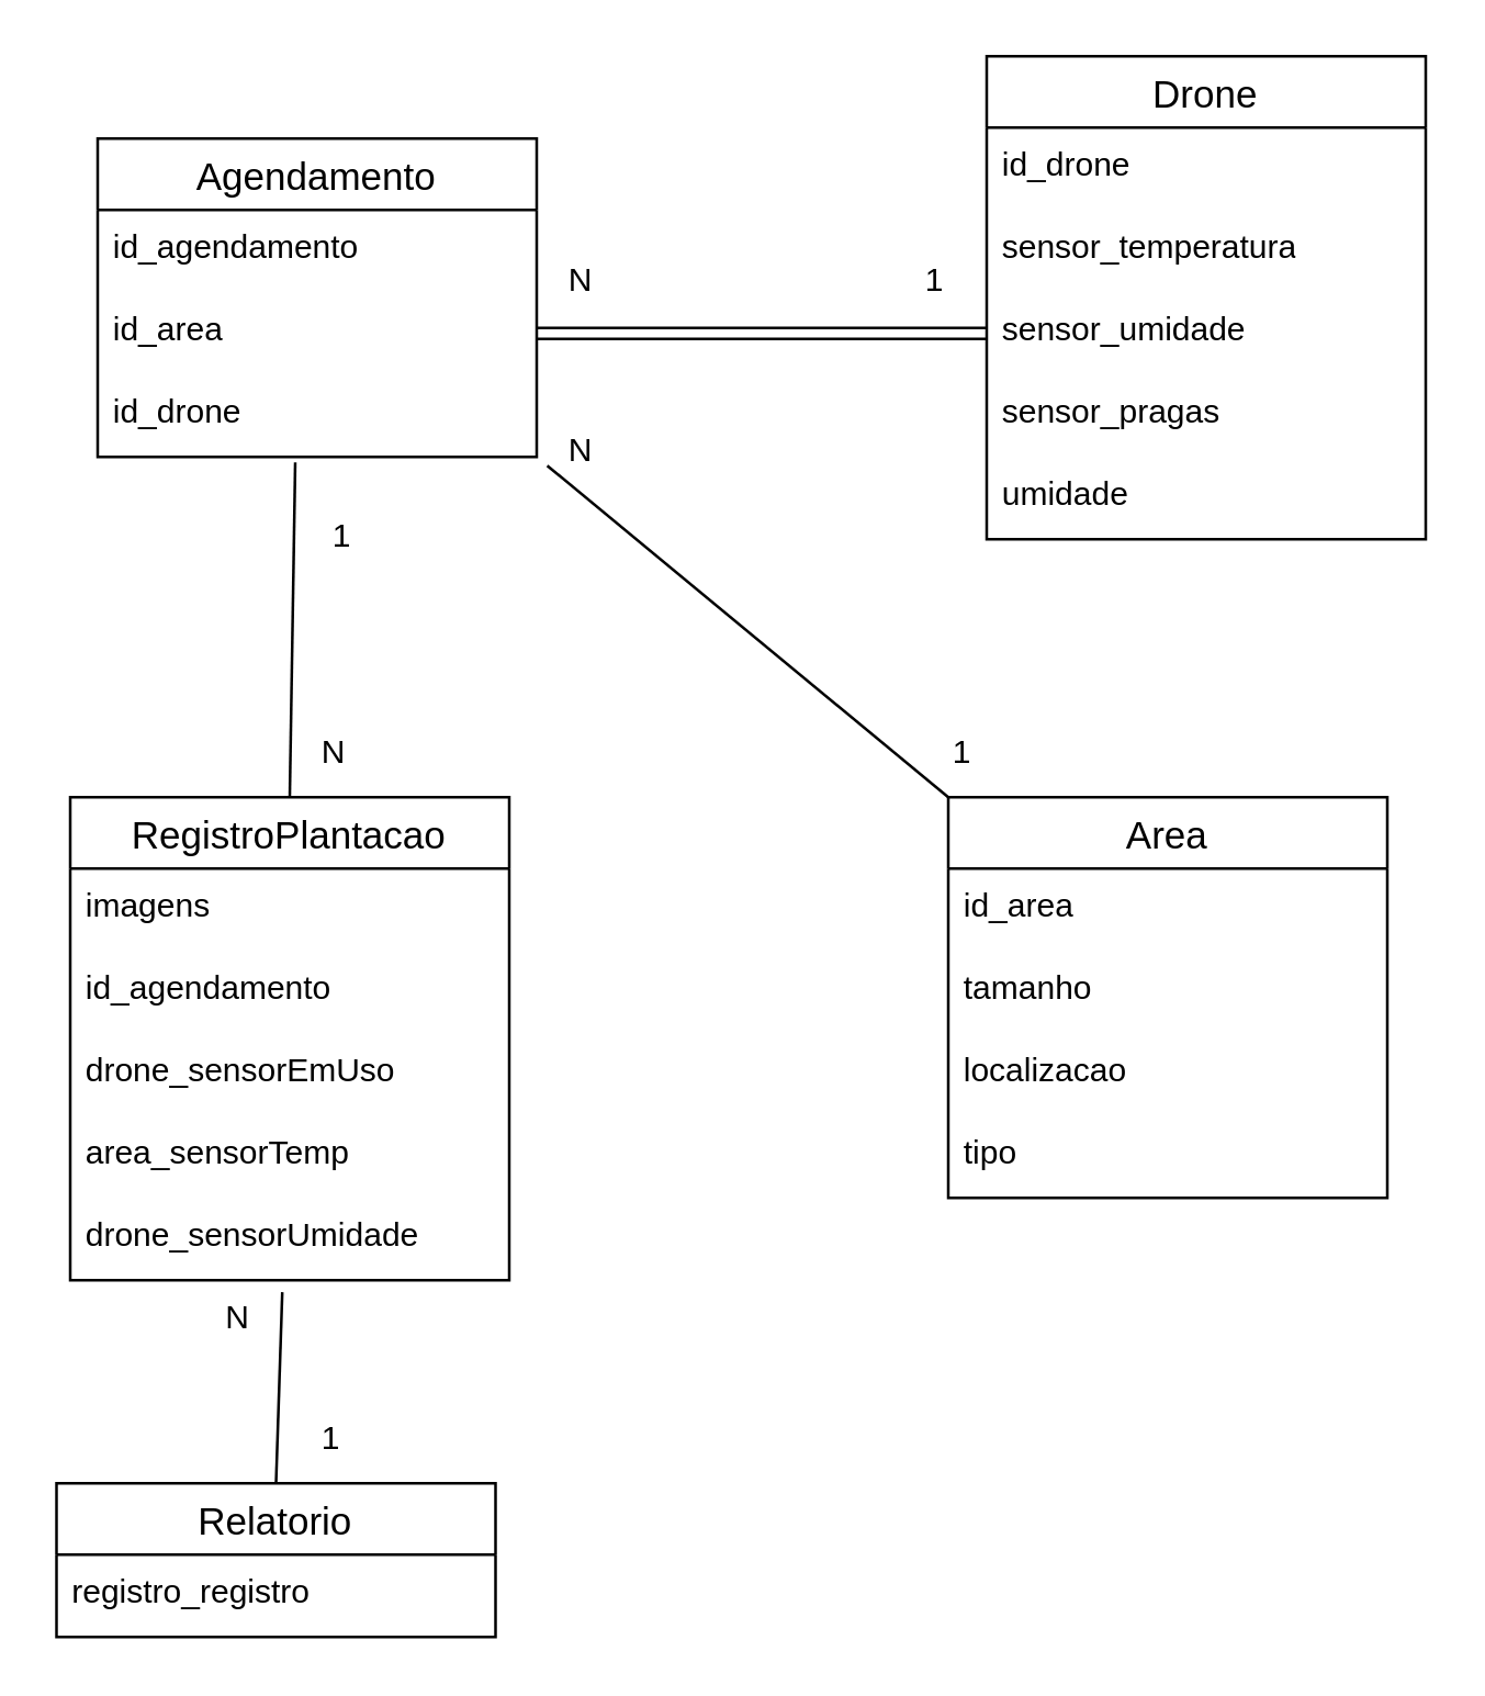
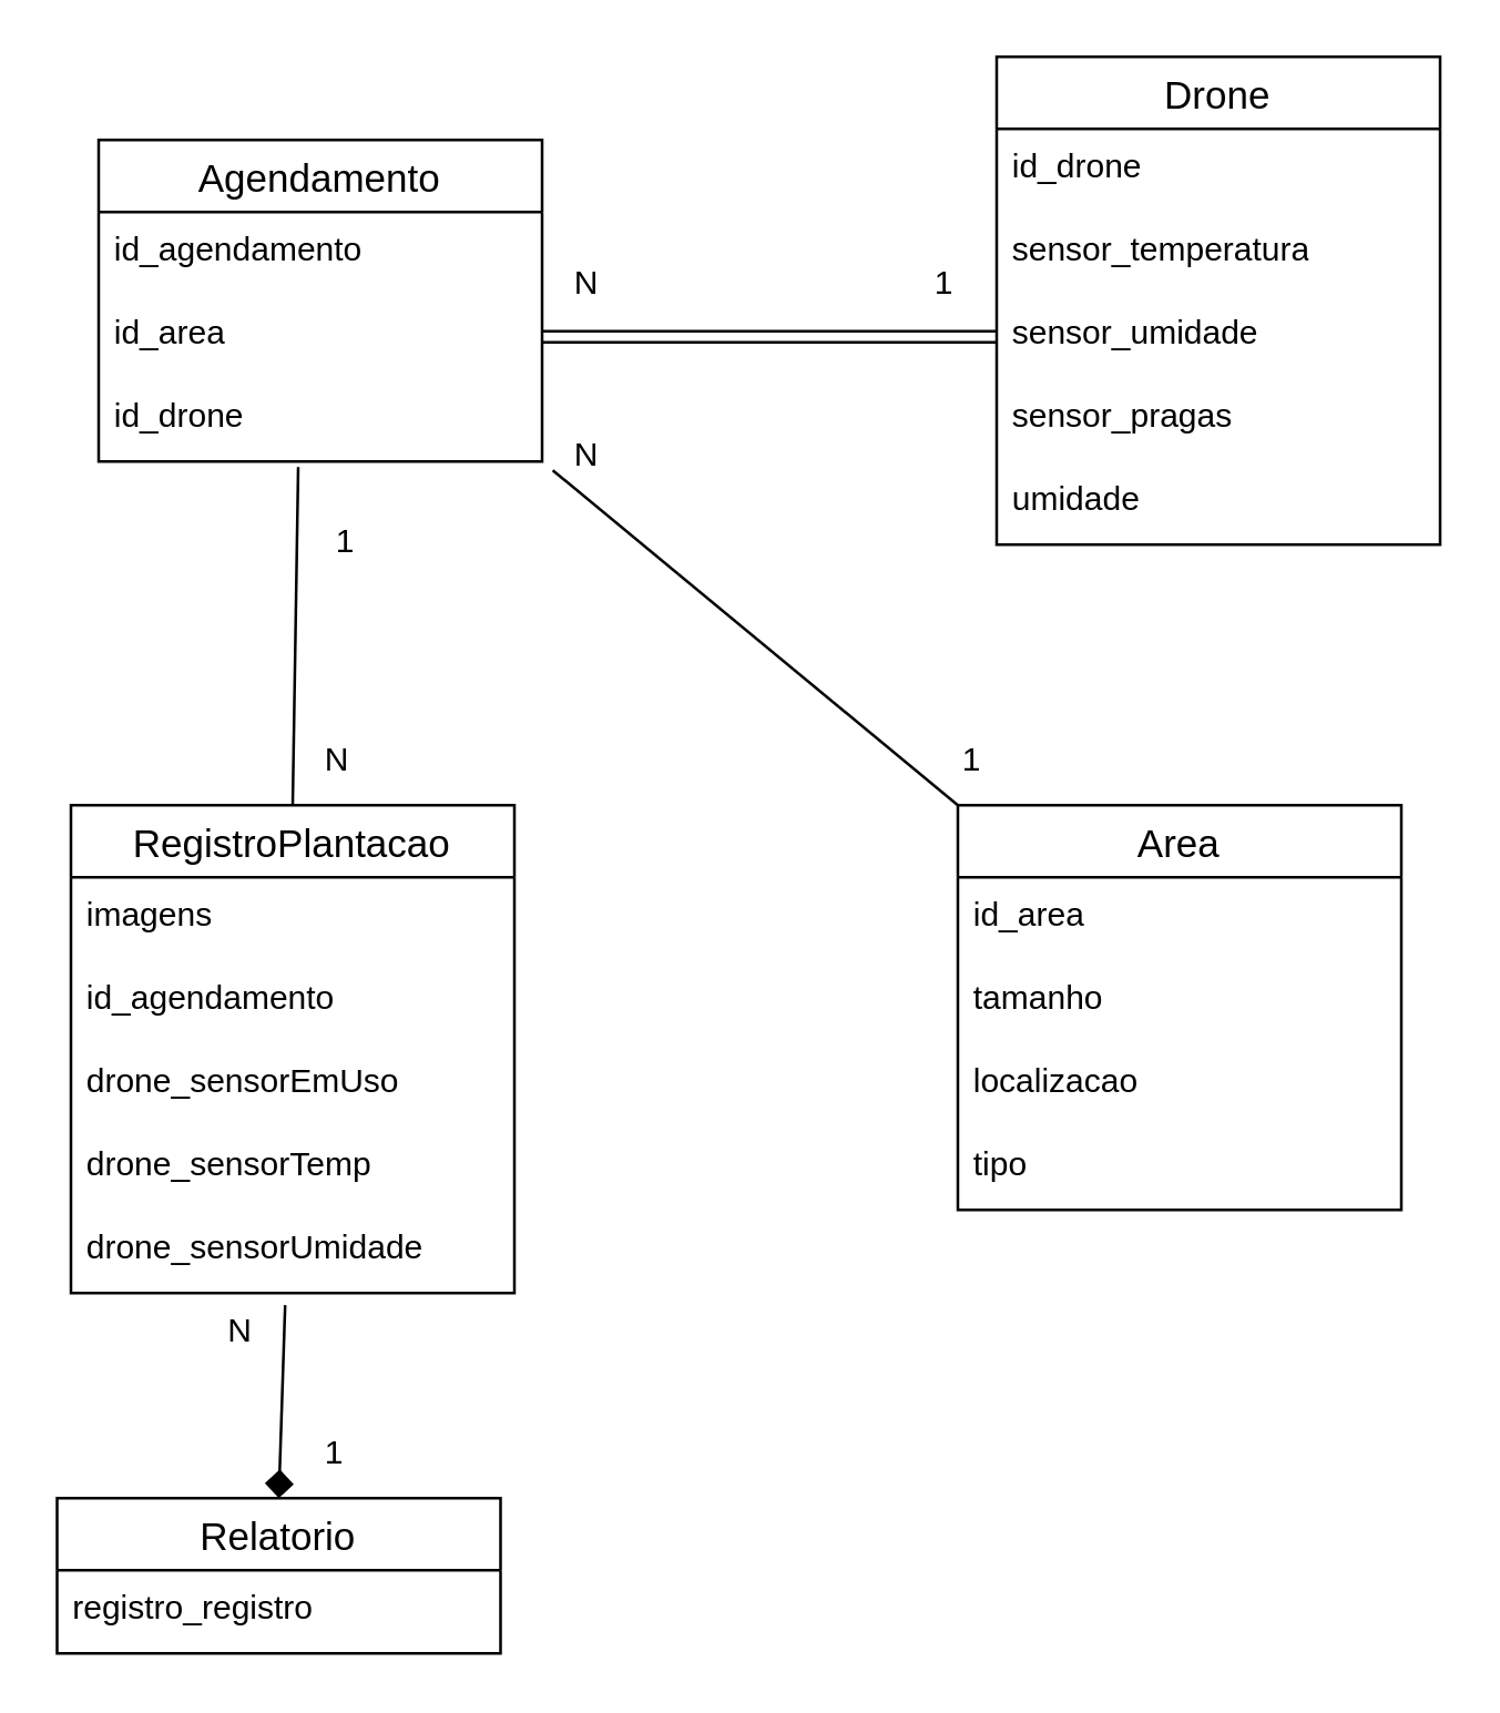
  <mxCell id="0" />
  <mxCell id="1" parent="0" />
  <mxCell id="2" value="Agendamento" style="swimlane;fontStyle=0;childLayout=stackLayout;horizontal=1;startSize=26;horizontalStack=0;resizeParent=1;resizeParentMax=0;resizeLast=0;collapsible=1;marginBottom=0;align=center;fontSize=14;" vertex="1" parent="1"><mxGeometry x="35" y="50" width="160" height="116" as="geometry" /></mxCell>
  <mxCell id="3" value="id_agendamento" style="text;strokeColor=none;fillColor=none;spacingLeft=4;spacingRight=4;overflow=hidden;rotatable=0;points=[[0,0.5],[1,0.5]];portConstraint=eastwest;fontSize=12;whiteSpace=wrap;html=1;" vertex="1" parent="2"><mxGeometry y="26" width="160" height="30" as="geometry" /></mxCell>
  <mxCell id="4" value="id_area" style="text;strokeColor=none;fillColor=none;spacingLeft=4;spacingRight=4;overflow=hidden;rotatable=0;points=[[0,0.5],[1,0.5]];portConstraint=eastwest;fontSize=12;whiteSpace=wrap;html=1;" vertex="1" parent="2"><mxGeometry y="56" width="160" height="30" as="geometry" /></mxCell>
  <mxCell id="5" value="id_drone" style="text;strokeColor=none;fillColor=none;spacingLeft=4;spacingRight=4;overflow=hidden;rotatable=0;points=[[0,0.5],[1,0.5]];portConstraint=eastwest;fontSize=12;whiteSpace=wrap;html=1;" vertex="1" parent="2"><mxGeometry y="86" width="160" height="30" as="geometry" /></mxCell>
  <mxCell id="6" value="Drone" style="swimlane;fontStyle=0;childLayout=stackLayout;horizontal=1;startSize=26;horizontalStack=0;resizeParent=1;resizeParentMax=0;resizeLast=0;collapsible=1;marginBottom=0;align=center;fontSize=14;" vertex="1" parent="1"><mxGeometry x="359" y="20" width="160" height="176" as="geometry" /></mxCell>
  <mxCell id="7" value="id_drone" style="text;strokeColor=none;fillColor=none;spacingLeft=4;spacingRight=4;overflow=hidden;rotatable=0;points=[[0,0.5],[1,0.5]];portConstraint=eastwest;fontSize=12;whiteSpace=wrap;html=1;" vertex="1" parent="6"><mxGeometry y="26" width="160" height="30" as="geometry" /></mxCell>
  <mxCell id="8" value="sensor_temperatura" style="text;strokeColor=none;fillColor=none;spacingLeft=4;spacingRight=4;overflow=hidden;rotatable=0;points=[[0,0.5],[1,0.5]];portConstraint=eastwest;fontSize=12;whiteSpace=wrap;html=1;" vertex="1" parent="6"><mxGeometry y="56" width="160" height="30" as="geometry" /></mxCell>
  <mxCell id="9" value="sensor_umidade&lt;br&gt;&lt;div&gt;&lt;br&gt;&lt;/div&gt;&lt;div&gt;&lt;br&gt;&lt;/div&gt;" style="text;strokeColor=none;fillColor=none;spacingLeft=4;spacingRight=4;overflow=hidden;rotatable=0;points=[[0,0.5],[1,0.5]];portConstraint=eastwest;fontSize=12;whiteSpace=wrap;html=1;" vertex="1" parent="6"><mxGeometry y="86" width="160" height="30" as="geometry" /></mxCell>
  <mxCell id="10" value="sensor_pragas&lt;br&gt;&lt;div&gt;&lt;br&gt;&lt;/div&gt;&lt;div&gt;&lt;br&gt;&lt;/div&gt;" style="text;strokeColor=none;fillColor=none;spacingLeft=4;spacingRight=4;overflow=hidden;rotatable=0;points=[[0,0.5],[1,0.5]];portConstraint=eastwest;fontSize=12;whiteSpace=wrap;html=1;" vertex="1" parent="6"><mxGeometry y="116" width="160" height="30" as="geometry" /></mxCell>
  <mxCell id="11" value="&lt;div&gt;umidade&lt;/div&gt;" style="text;strokeColor=none;fillColor=none;spacingLeft=4;spacingRight=4;overflow=hidden;rotatable=0;points=[[0,0.5],[1,0.5]];portConstraint=eastwest;fontSize=12;whiteSpace=wrap;html=1;" vertex="1" parent="6"><mxGeometry y="146" width="160" height="30" as="geometry" /></mxCell>
  <mxCell id="12" value="RegistroPlantacao" style="swimlane;fontStyle=0;childLayout=stackLayout;horizontal=1;startSize=26;horizontalStack=0;resizeParent=1;resizeParentMax=0;resizeLast=0;collapsible=1;marginBottom=0;align=center;fontSize=14;" vertex="1" parent="1"><mxGeometry x="25" y="290" width="160" height="176" as="geometry" /></mxCell>
  <mxCell id="13" value="imagens" style="text;strokeColor=none;fillColor=none;spacingLeft=4;spacingRight=4;overflow=hidden;rotatable=0;points=[[0,0.5],[1,0.5]];portConstraint=eastwest;fontSize=12;whiteSpace=wrap;html=1;" vertex="1" parent="12"><mxGeometry y="26" width="160" height="30" as="geometry" /></mxCell>
  <mxCell id="14" value="id_agendamento" style="text;strokeColor=none;fillColor=none;spacingLeft=4;spacingRight=4;overflow=hidden;rotatable=0;points=[[0,0.5],[1,0.5]];portConstraint=eastwest;fontSize=12;whiteSpace=wrap;html=1;" vertex="1" parent="12"><mxGeometry y="56" width="160" height="30" as="geometry" /></mxCell>
  <mxCell id="15" value="drone_sensorEmUso&lt;span style=&quot;caret-color: rgba(0, 0, 0, 0); color: rgba(0, 0, 0, 0); font-family: monospace; font-size: 0px; white-space: nowrap;&quot;&gt;%3CmxGraphModel%3E%3Croot%3E%3CmxCell%20id%3D%220%22%2F%3E%3CmxCell%20id%3D%221%22%20parent%3D%220%22%2F%3E%3CmxCell%20id%3D%222%22%20value%3D%22sensor_umidade%26lt%3Bbr%26gt%3B%26lt%3Bdiv%26gt%3B%26lt%3Bbr%26gt%3B%26lt%3B%2Fdiv%26gt%3B%26lt%3Bdiv%26gt%3B%26lt%3Bbr%26gt%3B%26lt%3B%2Fdiv%26gt%3B%22%20style%3D%22text%3BstrokeColor%3Dnone%3BfillColor%3Dnone%3BspacingLeft%3D4%3BspacingRight%3D4%3Boverflow%3Dhidden%3Brotatable%3D0%3Bpoints%3D%5B%5B0%2C0.5%5D%2C%5B1%2C0.5%5D%5D%3BportConstraint%3Deastwest%3BfontSize%3D12%3BwhiteSpace%3Dwrap%3Bhtml%3D1%3B%22%20vertex%3D%221%22%20parent%3D%221%22%3E%3CmxGeometry%20x%3D%22400%22%20y%3D%22326%22%20width%3D%22160%22%20height%3D%2230%22%20as%3D%22geometry%22%2F%3E%3C%2FmxCell%3E%3C%2Froot%3E%3C%2FmxGraphModel%3E&lt;/span&gt;" style="text;strokeColor=none;fillColor=none;spacingLeft=4;spacingRight=4;overflow=hidden;rotatable=0;points=[[0,0.5],[1,0.5]];portConstraint=eastwest;fontSize=12;whiteSpace=wrap;html=1;" vertex="1" parent="12"><mxGeometry y="86" width="160" height="30" as="geometry" /></mxCell>
- <mxCell id="16" value="area_sensorTemp" style="text;strokeColor=none;fillColor=none;spacingLeft=4;spacingRight=4;overflow=hidden;rotatable=0;points=[[0,0.5],[1,0.5]];portConstraint=eastwest;fontSize=12;whiteSpace=wrap;html=1;" vertex="1" parent="12"><mxGeometry y="116" width="160" height="30" as="geometry" /></mxCell>
+ <mxCell id="16" value="drone_sensorTemp" style="text;strokeColor=none;fillColor=none;spacingLeft=4;spacingRight=4;overflow=hidden;rotatable=0;points=[[0,0.5],[1,0.5]];portConstraint=eastwest;fontSize=12;whiteSpace=wrap;html=1;" vertex="1" parent="12"><mxGeometry y="116" width="160" height="30" as="geometry" /></mxCell>
  <mxCell id="17" value="drone_sensorUmidade&lt;br&gt;&lt;div&gt;&lt;br&gt;&lt;/div&gt;&lt;div&gt;&lt;br&gt;&lt;/div&gt;" style="text;strokeColor=none;fillColor=none;spacingLeft=4;spacingRight=4;overflow=hidden;rotatable=0;points=[[0,0.5],[1,0.5]];portConstraint=eastwest;fontSize=12;whiteSpace=wrap;html=1;" vertex="1" parent="12"><mxGeometry y="146" width="160" height="30" as="geometry" /></mxCell>
  <mxCell id="18" value="Area" style="swimlane;fontStyle=0;childLayout=stackLayout;horizontal=1;startSize=26;horizontalStack=0;resizeParent=1;resizeParentMax=0;resizeLast=0;collapsible=1;marginBottom=0;align=center;fontSize=14;" vertex="1" parent="1"><mxGeometry x="345" y="290" width="160" height="146" as="geometry" /></mxCell>
  <mxCell id="19" value="id_area" style="text;strokeColor=none;fillColor=none;spacingLeft=4;spacingRight=4;overflow=hidden;rotatable=0;points=[[0,0.5],[1,0.5]];portConstraint=eastwest;fontSize=12;whiteSpace=wrap;html=1;" vertex="1" parent="18"><mxGeometry y="26" width="160" height="30" as="geometry" /></mxCell>
  <mxCell id="20" value="tamanho" style="text;strokeColor=none;fillColor=none;spacingLeft=4;spacingRight=4;overflow=hidden;rotatable=0;points=[[0,0.5],[1,0.5]];portConstraint=eastwest;fontSize=12;whiteSpace=wrap;html=1;" vertex="1" parent="18"><mxGeometry y="56" width="160" height="30" as="geometry" /></mxCell>
  <mxCell id="21" value="localizacao&lt;div&gt;&lt;br&gt;&lt;/div&gt;" style="text;strokeColor=none;fillColor=none;spacingLeft=4;spacingRight=4;overflow=hidden;rotatable=0;points=[[0,0.5],[1,0.5]];portConstraint=eastwest;fontSize=12;whiteSpace=wrap;html=1;" vertex="1" parent="18"><mxGeometry y="86" width="160" height="30" as="geometry" /></mxCell>
  <mxCell id="22" value="&lt;div&gt;tipo&lt;/div&gt;" style="text;strokeColor=none;fillColor=none;spacingLeft=4;spacingRight=4;overflow=hidden;rotatable=0;points=[[0,0.5],[1,0.5]];portConstraint=eastwest;fontSize=12;whiteSpace=wrap;html=1;" vertex="1" parent="18"><mxGeometry y="116" width="160" height="30" as="geometry" /></mxCell>
  <mxCell id="23" value="1" style="text;strokeColor=none;fillColor=none;align=left;verticalAlign=middle;spacingLeft=4;spacingRight=4;overflow=hidden;points=[[0,0.5],[1,0.5]];portConstraint=eastwest;rotatable=0;whiteSpace=wrap;html=1;" vertex="1" parent="1"><mxGeometry x="115" y="180" width="80" height="30" as="geometry" /></mxCell>
  <mxCell id="24" value="N" style="text;whiteSpace=wrap;html=1;" vertex="1" parent="1"><mxGeometry x="115" y="260" width="40" height="40" as="geometry" /></mxCell>
  <mxCell id="25" value="" style="endArrow=none;html=1;rounded=0;fontSize=12;startSize=8;endSize=8;curved=1;entryX=0.45;entryY=1.067;entryDx=0;entryDy=0;entryPerimeter=0;exitX=0.5;exitY=0;exitDx=0;exitDy=0;" edge="1" parent="1" source="12" target="5"><mxGeometry width="50" height="50" relative="1" as="geometry"><mxPoint x="75" y="250" as="sourcePoint" /><mxPoint x="125" y="200" as="targetPoint" /><Array as="points" /></mxGeometry></mxCell>
  <mxCell id="26" value="" style="endArrow=none;html=1;rounded=0;fontSize=12;startSize=8;endSize=8;curved=1;entryX=1.024;entryY=1.106;entryDx=0;entryDy=0;entryPerimeter=0;exitX=0;exitY=0;exitDx=0;exitDy=0;" edge="1" parent="1" source="18" target="5"><mxGeometry width="50" height="50" relative="1" as="geometry"><mxPoint x="345" y="280" as="sourcePoint" /><mxPoint x="335" y="200" as="targetPoint" /></mxGeometry></mxCell>
  <mxCell id="27" value="1" style="text;whiteSpace=wrap;html=1;" vertex="1" parent="1"><mxGeometry x="345" y="260" width="40" height="40" as="geometry" /></mxCell>
  <mxCell id="28" value="N" style="text;whiteSpace=wrap;html=1;" vertex="1" parent="1"><mxGeometry x="205" y="150" width="40" height="40" as="geometry" /></mxCell>
  <mxCell id="29" value="" style="shape=link;html=1;rounded=0;fontSize=12;startSize=8;endSize=8;curved=1;exitX=1;exitY=0.5;exitDx=0;exitDy=0;entryX=0;entryY=0.5;entryDx=0;entryDy=0;" edge="1" parent="1" source="4" target="9"><mxGeometry width="100" relative="1" as="geometry"><mxPoint x="255" y="230" as="sourcePoint" /><mxPoint x="355" y="230" as="targetPoint" /></mxGeometry></mxCell>
  <mxCell id="30" value="1" style="text;whiteSpace=wrap;html=1;" vertex="1" parent="1"><mxGeometry x="335" y="88" width="40" height="40" as="geometry" /></mxCell>
  <mxCell id="31" value="N" style="text;whiteSpace=wrap;html=1;" vertex="1" parent="1"><mxGeometry x="205" y="88" width="40" height="40" as="geometry" /></mxCell>
  <mxCell id="32" style="edgeStyle=none;curved=1;rounded=0;orthogonalLoop=1;jettySize=auto;html=1;exitX=0.25;exitY=0;exitDx=0;exitDy=0;fontSize=12;startSize=8;endSize=8;" edge="1" parent="1" source="30" target="30"><mxGeometry relative="1" as="geometry" /></mxCell>
  <mxCell id="33" value="Relatorio" style="swimlane;fontStyle=0;childLayout=stackLayout;horizontal=1;startSize=26;horizontalStack=0;resizeParent=1;resizeParentMax=0;resizeLast=0;collapsible=1;marginBottom=0;align=center;fontSize=14;" vertex="1" parent="1"><mxGeometry x="20" y="540" width="160" height="56" as="geometry" /></mxCell>
  <mxCell id="34" value="registro_registro" style="text;strokeColor=none;fillColor=none;spacingLeft=4;spacingRight=4;overflow=hidden;rotatable=0;points=[[0,0.5],[1,0.5]];portConstraint=eastwest;fontSize=12;whiteSpace=wrap;html=1;" vertex="1" parent="33"><mxGeometry y="26" width="160" height="30" as="geometry" /></mxCell>
- <mxCell id="35" value="" style="endArrow=none;html=1;rounded=0;fontSize=12;startSize=8;endSize=8;curved=1;exitX=0.483;exitY=1.145;exitDx=0;exitDy=0;exitPerimeter=0;entryX=0.5;entryY=0;entryDx=0;entryDy=0;" edge="1" parent="1" source="17" target="33"><mxGeometry relative="1" as="geometry"><mxPoint x="225" y="400" as="sourcePoint" /><mxPoint x="385" y="400" as="targetPoint" /></mxGeometry></mxCell>
+ <mxCell id="35" value="" style="endArrow=diamond;html=1;rounded=0;fontSize=12;startSize=8;endSize=8;curved=1;exitX=0.483;exitY=1.145;exitDx=0;exitDy=0;exitPerimeter=0;entryX=0.5;entryY=0;entryDx=0;entryDy=0;" edge="1" parent="1" source="17" target="33"><mxGeometry relative="1" as="geometry"><mxPoint x="225" y="400" as="sourcePoint" /><mxPoint x="385" y="400" as="targetPoint" /></mxGeometry></mxCell>
  <mxCell id="36" value="1" style="text;whiteSpace=wrap;html=1;" vertex="1" parent="1"><mxGeometry x="115" y="510" width="40" height="40" as="geometry" /></mxCell>
  <mxCell id="37" value="N" style="text;whiteSpace=wrap;html=1;" vertex="1" parent="1"><mxGeometry x="80" y="466" width="40" height="40" as="geometry" /></mxCell>
